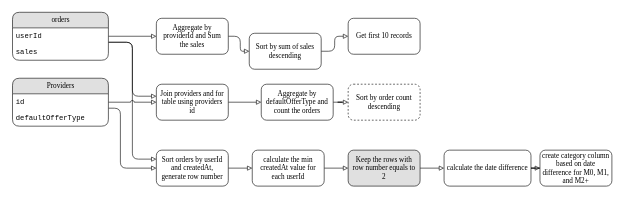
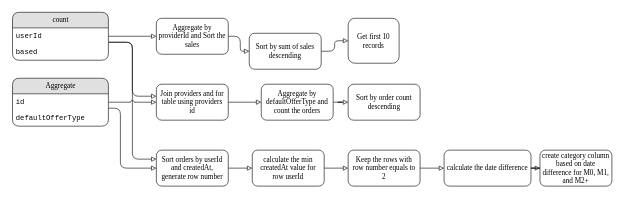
  <mxCell id="0" />
  <mxCell id="1" parent="0" />
  <mxCell id="2" style="edgeStyle=orthogonalEdgeStyle;shape=connector;curved=0;rounded=1;orthogonalLoop=1;jettySize=auto;html=1;strokeColor=default;align=center;verticalAlign=middle;fontFamily=Helvetica;fontSize=11;fontColor=default;labelBackgroundColor=default;endArrow=block;endFill=0;jumpStyle=arc;" edge="1" parent="1" source="5" target="14"><mxGeometry relative="1" as="geometry" /></mxCell>
  <mxCell id="3" style="edgeStyle=orthogonalEdgeStyle;shape=connector;curved=0;rounded=1;orthogonalLoop=1;jettySize=auto;html=1;strokeColor=default;align=center;verticalAlign=middle;fontFamily=Helvetica;fontSize=11;fontColor=default;labelBackgroundColor=default;endArrow=block;endFill=0;jumpStyle=arc;" edge="1" parent="1" source="5" target="19"><mxGeometry relative="1" as="geometry"><Array as="points"><mxPoint x="220" y="70" /><mxPoint x="220" y="160" /></Array></mxGeometry></mxCell>
  <mxCell id="4" style="edgeStyle=orthogonalEdgeStyle;shape=connector;curved=0;rounded=1;orthogonalLoop=1;jettySize=auto;html=1;entryX=0;entryY=0.25;entryDx=0;entryDy=0;strokeColor=default;align=center;verticalAlign=middle;fontFamily=Helvetica;fontSize=11;fontColor=default;labelBackgroundColor=default;endArrow=block;endFill=0;jumpStyle=arc;" edge="1" parent="1" source="5" target="24"><mxGeometry relative="1" as="geometry"><Array as="points"><mxPoint x="220" y="70" /><mxPoint x="220" y="265" /></Array></mxGeometry></mxCell>
- <mxCell id="5" value="orders" style="swimlane;html=1;fontStyle=0;childLayout=stackLayout;horizontal=1;startSize=26;fillColor=#e0e0e0;horizontalStack=0;resizeParent=1;resizeLast=0;collapsible=1;marginBottom=0;swimlaneFillColor=#ffffff;align=center;rounded=1;shadow=0;comic=0;labelBackgroundColor=none;strokeWidth=1;fontFamily=Verdana;fontSize=12" vertex="1" parent="1"><mxGeometry x="20" y="20" width="160" height="80" as="geometry" /></mxCell>
+ <mxCell id="5" value="count" style="swimlane;html=1;fontStyle=0;childLayout=stackLayout;horizontal=1;startSize=26;fillColor=#e0e0e0;horizontalStack=0;resizeParent=1;resizeLast=0;collapsible=1;marginBottom=0;swimlaneFillColor=#ffffff;align=center;rounded=1;shadow=0;comic=0;labelBackgroundColor=none;strokeWidth=1;fontFamily=Verdana;fontSize=12" vertex="1" parent="1"><mxGeometry x="20" y="20" width="160" height="80" as="geometry" /></mxCell>
  <mxCell id="6" value="&lt;font face=&quot;Courier New&quot;&gt;userId&lt;/font&gt;" style="text;html=1;strokeColor=none;fillColor=none;spacingLeft=4;spacingRight=4;whiteSpace=wrap;overflow=hidden;rotatable=0;points=[[0,0.5],[1,0.5]];portConstraint=eastwest;" vertex="1" parent="5"><mxGeometry y="26" width="160" height="26" as="geometry" /></mxCell>
- <mxCell id="7" value="&lt;font face=&quot;Courier New&quot;&gt;sales&lt;/font&gt;" style="text;html=1;strokeColor=none;fillColor=none;spacingLeft=4;spacingRight=4;whiteSpace=wrap;overflow=hidden;rotatable=0;points=[[0,0.5],[1,0.5]];portConstraint=eastwest;" vertex="1" parent="5"><mxGeometry y="52" width="160" height="26" as="geometry" /></mxCell>
+ <mxCell id="7" value="&lt;font face=&quot;Courier New&quot;&gt;based&lt;/font&gt;" style="text;html=1;strokeColor=none;fillColor=none;spacingLeft=4;spacingRight=4;whiteSpace=wrap;overflow=hidden;rotatable=0;points=[[0,0.5],[1,0.5]];portConstraint=eastwest;" vertex="1" parent="5"><mxGeometry y="52" width="160" height="26" as="geometry" /></mxCell>
  <mxCell id="8" style="edgeStyle=orthogonalEdgeStyle;shape=connector;curved=0;rounded=1;orthogonalLoop=1;jettySize=auto;html=1;strokeColor=default;align=center;verticalAlign=middle;fontFamily=Helvetica;fontSize=11;fontColor=default;labelBackgroundColor=default;endArrow=block;endFill=0;jumpStyle=arc;" edge="1" parent="1" source="10" target="19"><mxGeometry relative="1" as="geometry" /></mxCell>
  <mxCell id="9" style="edgeStyle=orthogonalEdgeStyle;shape=connector;curved=0;rounded=1;orthogonalLoop=1;jettySize=auto;html=1;entryX=0;entryY=0.5;entryDx=0;entryDy=0;strokeColor=default;align=center;verticalAlign=middle;fontFamily=Helvetica;fontSize=11;fontColor=default;labelBackgroundColor=default;endArrow=block;endFill=0;jumpStyle=arc;" edge="1" parent="1" source="10" target="24"><mxGeometry relative="1" as="geometry"><Array as="points"><mxPoint x="200" y="180" /><mxPoint x="200" y="280" /></Array></mxGeometry></mxCell>
- <mxCell id="10" value="Providers" style="swimlane;html=1;fontStyle=0;childLayout=stackLayout;horizontal=1;startSize=26;fillColor=#e0e0e0;horizontalStack=0;resizeParent=1;resizeLast=0;collapsible=1;marginBottom=0;swimlaneFillColor=#ffffff;align=center;rounded=1;shadow=0;comic=0;labelBackgroundColor=none;strokeWidth=1;fontFamily=Verdana;fontSize=12" vertex="1" parent="1"><mxGeometry x="20" y="130" width="160" height="80" as="geometry"><mxRectangle x="190" y="180" width="90" height="30" as="alternateBounds" /></mxGeometry></mxCell>
+ <mxCell id="10" value="Aggregate" style="swimlane;html=1;fontStyle=0;childLayout=stackLayout;horizontal=1;startSize=26;fillColor=#e0e0e0;horizontalStack=0;resizeParent=1;resizeLast=0;collapsible=1;marginBottom=0;swimlaneFillColor=#ffffff;align=center;rounded=1;shadow=0;comic=0;labelBackgroundColor=none;strokeWidth=1;fontFamily=Verdana;fontSize=12" vertex="1" parent="1"><mxGeometry x="20" y="130" width="160" height="80" as="geometry"><mxRectangle x="190" y="180" width="90" height="30" as="alternateBounds" /></mxGeometry></mxCell>
  <mxCell id="11" value="&lt;font face=&quot;Courier New&quot;&gt;id&lt;/font&gt;" style="text;html=1;strokeColor=none;fillColor=none;spacingLeft=4;spacingRight=4;whiteSpace=wrap;overflow=hidden;rotatable=0;points=[[0,0.5],[1,0.5]];portConstraint=eastwest;" vertex="1" parent="10"><mxGeometry y="26" width="160" height="26" as="geometry" /></mxCell>
  <mxCell id="12" value="&lt;font face=&quot;Courier New&quot;&gt;defaultOfferType&lt;/font&gt;" style="text;html=1;strokeColor=none;fillColor=none;spacingLeft=4;spacingRight=4;whiteSpace=wrap;overflow=hidden;rotatable=0;points=[[0,0.5],[1,0.5]];portConstraint=eastwest;" vertex="1" parent="10"><mxGeometry y="52" width="160" height="26" as="geometry" /></mxCell>
  <mxCell id="13" style="edgeStyle=orthogonalEdgeStyle;shape=connector;curved=0;rounded=1;orthogonalLoop=1;jettySize=auto;html=1;strokeColor=default;align=center;verticalAlign=middle;fontFamily=Helvetica;fontSize=11;fontColor=default;labelBackgroundColor=default;endArrow=block;endFill=0;" edge="1" parent="1" source="14" target="16"><mxGeometry relative="1" as="geometry" /></mxCell>
- <mxCell id="14" value="&lt;span style=&quot;background-color: initial; font-family: Georgia;&quot;&gt;Aggregate by providerId and Sum the sales&lt;/span&gt;" style="rounded=1;whiteSpace=wrap;html=1;align=center;spacing=5;spacingLeft=0;" vertex="1" parent="1"><mxGeometry x="260" y="30" width="120" height="60" as="geometry" /></mxCell>
+ <mxCell id="14" value="&lt;span style=&quot;background-color: initial; font-family: Georgia;&quot;&gt;Aggregate by providerId and Sort the sales&lt;/span&gt;" style="rounded=1;whiteSpace=wrap;html=1;align=center;spacing=5;spacingLeft=0;" vertex="1" parent="1"><mxGeometry x="260" y="30" width="120" height="60" as="geometry" /></mxCell>
  <mxCell id="15" style="edgeStyle=orthogonalEdgeStyle;shape=connector;curved=0;rounded=1;orthogonalLoop=1;jettySize=auto;html=1;strokeColor=default;align=center;verticalAlign=middle;fontFamily=Helvetica;fontSize=11;fontColor=default;labelBackgroundColor=default;endArrow=block;endFill=0;" edge="1" parent="1" source="16" target="17"><mxGeometry relative="1" as="geometry" /></mxCell>
  <mxCell id="16" value="&lt;font face=&quot;Georgia&quot;&gt;Sort by sum of sales descending&lt;/font&gt;" style="rounded=1;whiteSpace=wrap;html=1;align=center;spacing=3;spacingLeft=0;" vertex="1" parent="1"><mxGeometry x="415" y="55" width="120" height="60" as="geometry" /></mxCell>
- <mxCell id="17" value="&lt;font face=&quot;Georgia&quot;&gt;Get first 10 records&lt;/font&gt;" style="rounded=1;whiteSpace=wrap;html=1;align=center;spacing=3;spacingLeft=0;" vertex="1" parent="1"><mxGeometry x="580" y="30" width="120" height="60" as="geometry" /></mxCell>
+ <mxCell id="17" value="&lt;font face=&quot;Georgia&quot;&gt;Get first 10 records&lt;/font&gt;" style="rounded=1;whiteSpace=wrap;html=1;align=center;spacing=3;spacingLeft=0;" vertex="1" parent="1"><mxGeometry x="580" y="30" width="85" height="75" as="geometry" /></mxCell>
  <mxCell id="18" style="edgeStyle=orthogonalEdgeStyle;shape=connector;curved=0;rounded=1;orthogonalLoop=1;jettySize=auto;html=1;strokeColor=default;align=center;verticalAlign=middle;fontFamily=Helvetica;fontSize=11;fontColor=default;labelBackgroundColor=default;endArrow=block;endFill=0;" edge="1" parent="1" source="19" target="21"><mxGeometry relative="1" as="geometry" /></mxCell>
  <mxCell id="19" value="&lt;span style=&quot;font-family: Georgia; text-align: left; background-color: initial;&quot;&gt;Join providers and for table using providers id&lt;/span&gt;" style="rounded=1;whiteSpace=wrap;html=1;align=center;spacing=5;spacingLeft=0;" vertex="1" parent="1"><mxGeometry x="260" y="140" width="120" height="60" as="geometry" /></mxCell>
  <mxCell id="20" style="edgeStyle=orthogonalEdgeStyle;shape=connector;curved=0;rounded=1;orthogonalLoop=1;jettySize=auto;html=1;strokeColor=default;align=center;verticalAlign=middle;fontFamily=Helvetica;fontSize=11;fontColor=default;labelBackgroundColor=default;endArrow=block;endFill=0;" edge="1" parent="1" source="21" target="22"><mxGeometry relative="1" as="geometry" /></mxCell>
  <mxCell id="21" value="&lt;span style=&quot;font-family: Georgia; text-align: left; background-color: initial;&quot;&gt;Aggregate by defaultOfferType and count the orders&lt;/span&gt;" style="rounded=1;whiteSpace=wrap;html=1;align=center;spacing=5;spacingLeft=0;" vertex="1" parent="1"><mxGeometry x="435" y="140" width="120" height="60" as="geometry" /></mxCell>
- <mxCell id="22" value="&lt;span style=&quot;font-family: Georgia; text-align: left; background-color: initial;&quot;&gt;Sort by order count descending&lt;/span&gt;" style="rounded=1;whiteSpace=wrap;html=1;align=center;spacing=5;spacingLeft=0;dashed=1;" vertex="1" parent="1"><mxGeometry x="580" y="140" width="120" height="60" as="geometry" /></mxCell>
+ <mxCell id="22" value="&lt;span style=&quot;font-family: Georgia; text-align: left; background-color: initial;&quot;&gt;Sort by order count descending&lt;/span&gt;" style="rounded=1;whiteSpace=wrap;html=1;align=center;spacing=5;spacingLeft=0;" vertex="1" parent="1"><mxGeometry x="580" y="140" width="120" height="60" as="geometry" /></mxCell>
  <mxCell id="23" style="edgeStyle=orthogonalEdgeStyle;shape=connector;curved=0;rounded=1;orthogonalLoop=1;jettySize=auto;html=1;strokeColor=default;align=center;verticalAlign=middle;fontFamily=Helvetica;fontSize=11;fontColor=default;labelBackgroundColor=default;endArrow=block;endFill=0;" edge="1" parent="1" source="24" target="26"><mxGeometry relative="1" as="geometry" /></mxCell>
  <mxCell id="24" value="&lt;span style=&quot;background-color: initial; font-family: Georgia;&quot;&gt;Sort orders by userId and createdAt, generate row number&lt;/span&gt;" style="rounded=1;whiteSpace=wrap;html=1;align=center;spacing=5;spacingLeft=0;" vertex="1" parent="1"><mxGeometry x="260" y="250" width="120" height="60" as="geometry" /></mxCell>
  <mxCell id="25" style="edgeStyle=orthogonalEdgeStyle;shape=connector;curved=0;rounded=1;orthogonalLoop=1;jettySize=auto;html=1;strokeColor=default;align=center;verticalAlign=middle;fontFamily=Helvetica;fontSize=11;fontColor=default;labelBackgroundColor=default;endArrow=block;endFill=0;" edge="1" parent="1" source="26" target="31"><mxGeometry relative="1" as="geometry" /></mxCell>
- <mxCell id="26" value="&lt;font face=&quot;Georgia&quot;&gt;calculate the min createdAt value for each userId&lt;/font&gt;" style="rounded=1;whiteSpace=wrap;html=1;align=center;spacing=5;spacingLeft=0;" vertex="1" parent="1"><mxGeometry x="420" y="250" width="120" height="60" as="geometry" /></mxCell>
+ <mxCell id="26" value="&lt;font face=&quot;Georgia&quot;&gt;calculate the min createdAt value for row userId&lt;/font&gt;" style="rounded=1;whiteSpace=wrap;html=1;align=center;spacing=5;spacingLeft=0;" vertex="1" parent="1"><mxGeometry x="420" y="250" width="120" height="60" as="geometry" /></mxCell>
  <mxCell id="27" style="edgeStyle=orthogonalEdgeStyle;shape=connector;curved=0;rounded=1;orthogonalLoop=1;jettySize=auto;html=1;strokeColor=default;align=center;verticalAlign=middle;fontFamily=Helvetica;fontSize=11;fontColor=default;labelBackgroundColor=default;endArrow=block;endFill=0;" edge="1" parent="1" source="28" target="29"><mxGeometry relative="1" as="geometry" /></mxCell>
  <mxCell id="28" value="&lt;font face=&quot;Georgia&quot;&gt;calculate the date difference&lt;/font&gt;" style="rounded=1;whiteSpace=wrap;html=1;align=center;spacing=5;spacingLeft=0;" vertex="1" parent="1"><mxGeometry x="740" y="250" width="145" height="60" as="geometry" /></mxCell>
  <mxCell id="29" value="&lt;font face=&quot;Georgia&quot;&gt;create category column based on date difference for M0, M1, and M2+&lt;/font&gt;" style="rounded=1;whiteSpace=wrap;html=1;align=center;spacing=5;spacingLeft=0;" vertex="1" parent="1"><mxGeometry x="900" y="250" width="120" height="60" as="geometry" /></mxCell>
  <mxCell id="30" style="edgeStyle=orthogonalEdgeStyle;shape=connector;curved=0;rounded=1;orthogonalLoop=1;jettySize=auto;html=1;strokeColor=default;align=center;verticalAlign=middle;fontFamily=Helvetica;fontSize=11;fontColor=default;labelBackgroundColor=default;endArrow=block;endFill=0;" edge="1" parent="1" source="31" target="28"><mxGeometry relative="1" as="geometry"><mxPoint x="870" y="270" as="targetPoint" /></mxGeometry></mxCell>
- <mxCell id="31" value="&lt;font face=&quot;Georgia&quot;&gt;Keep the rows with row number equals to 2&lt;/font&gt;" style="rounded=1;whiteSpace=wrap;html=1;align=center;spacing=5;spacingLeft=0;fillColor=#e0e0e0;" vertex="1" parent="1"><mxGeometry x="580" y="250" width="120" height="60" as="geometry" /></mxCell>
+ <mxCell id="31" value="&lt;font face=&quot;Georgia&quot;&gt;Keep the rows with row number equals to 2&lt;/font&gt;" style="rounded=1;whiteSpace=wrap;html=1;align=center;spacing=5;spacingLeft=0;" vertex="1" parent="1"><mxGeometry x="580" y="250" width="120" height="60" as="geometry" /></mxCell>
